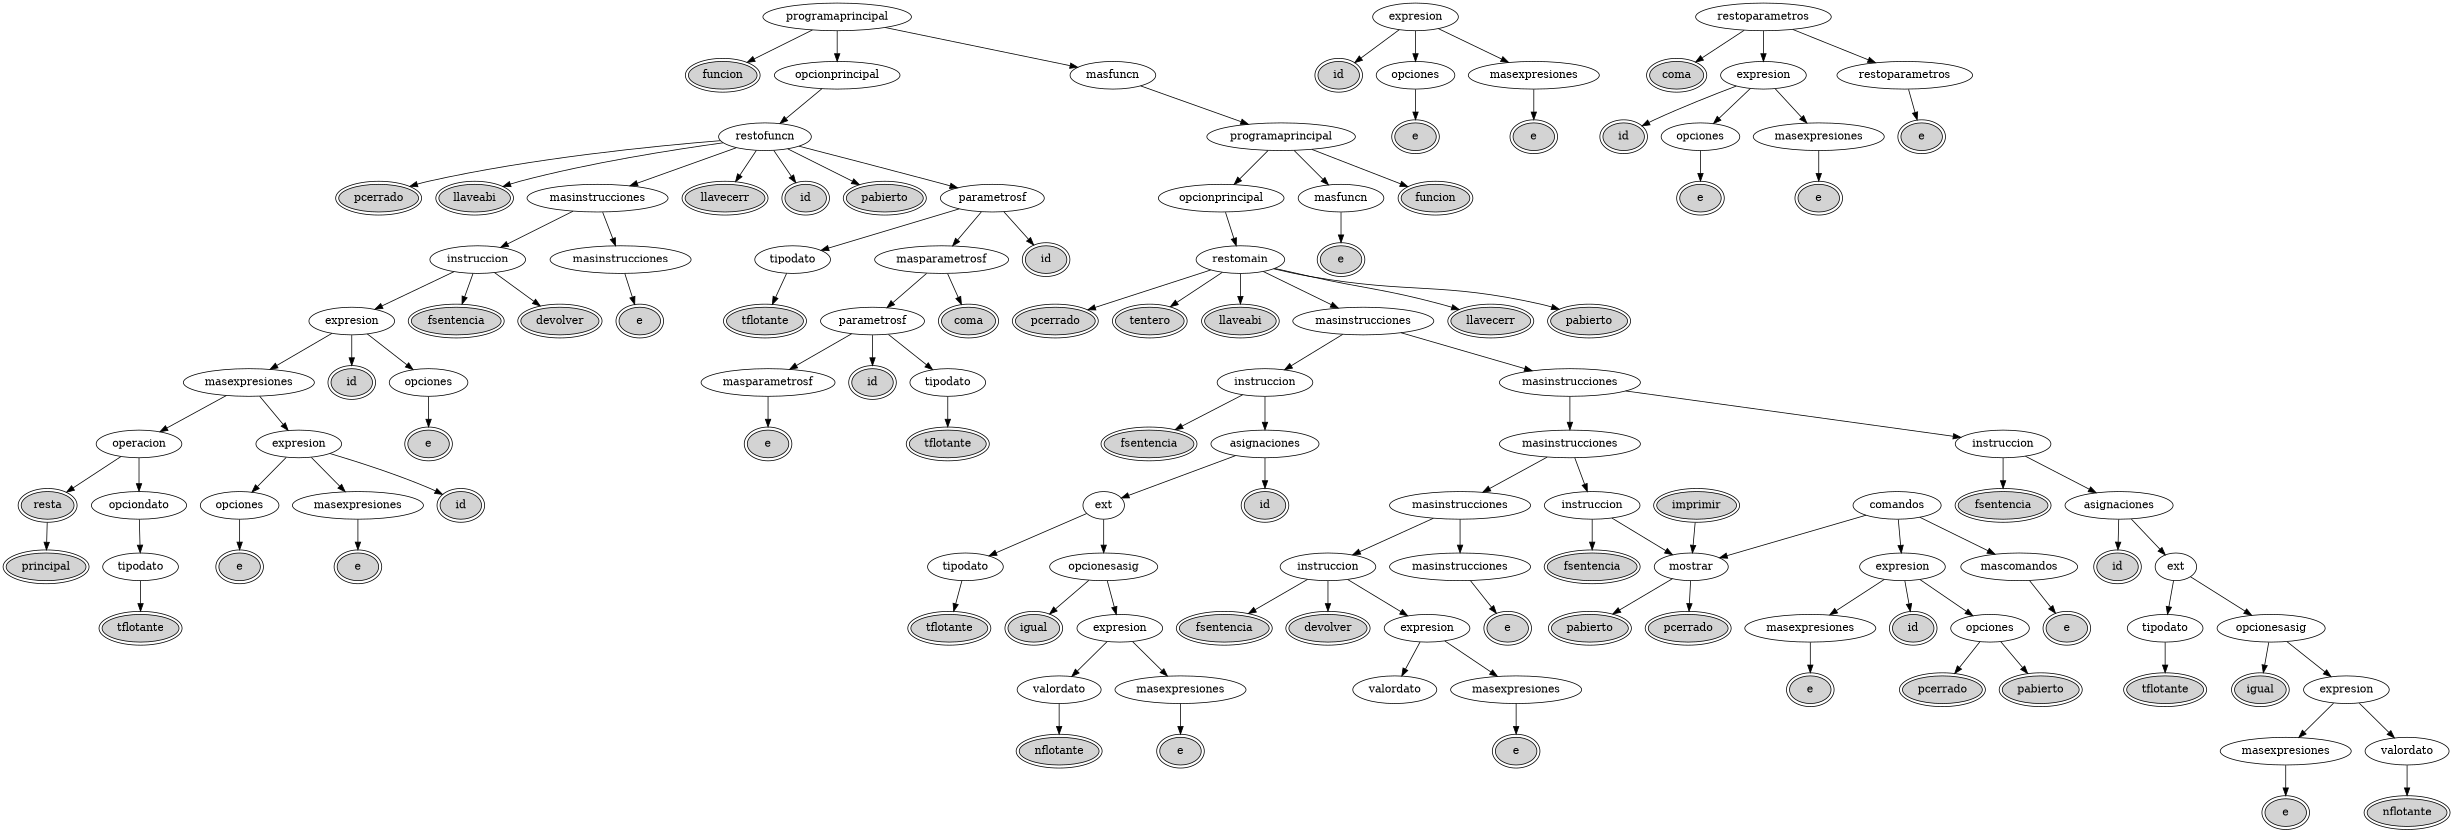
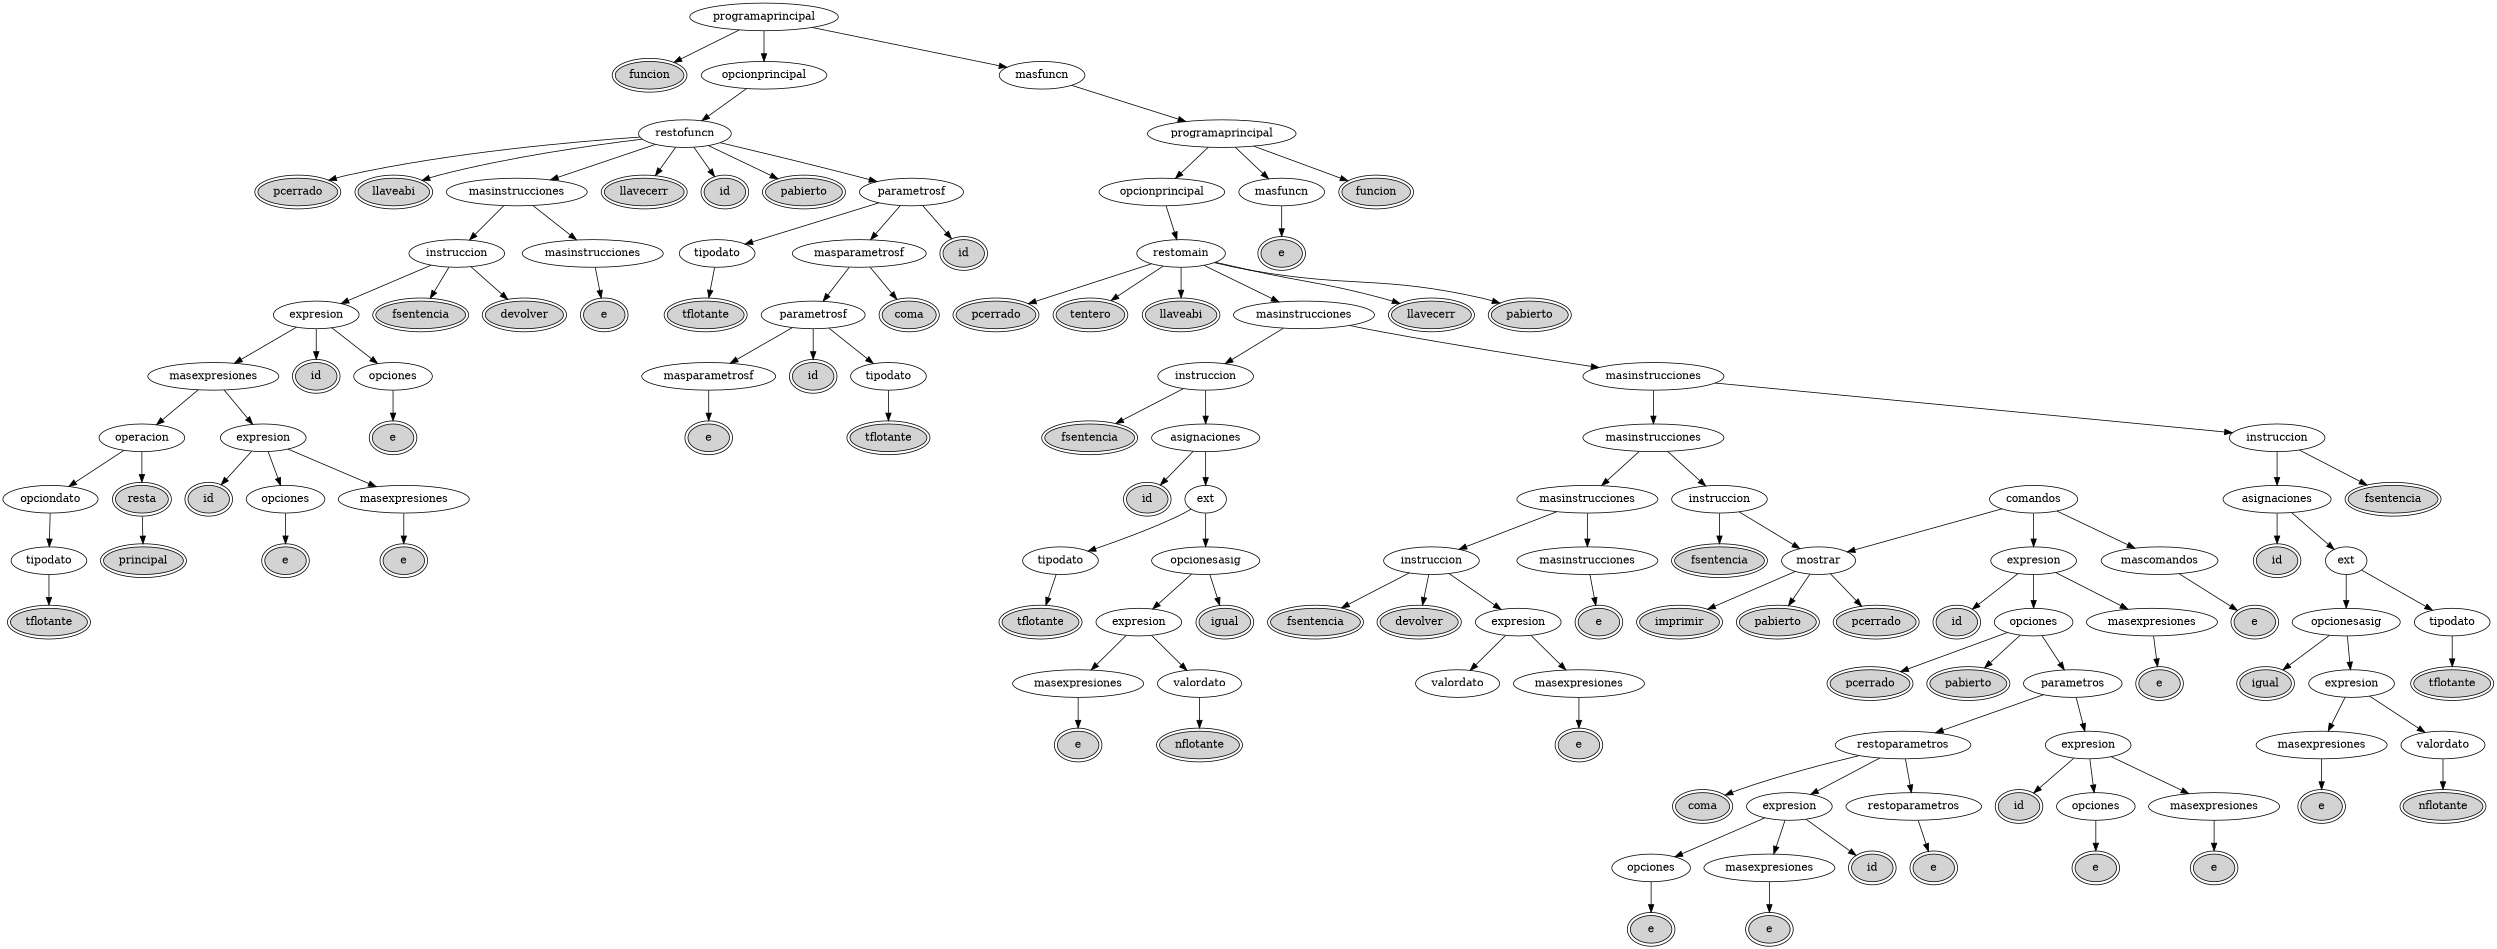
  digraph {
    node [fillcolor=white style=filled]
    n1 [label=programaprincipal]
    n2 [fillcolor=lightgrey label=funcion peripheries=2]
    n3 [label=opcionprincipal]
    n4 [label=masfuncn]
    n5 [label=restofuncn]
    n6 [label=programaprincipal]
    n7 [fillcolor=lightgrey label=id peripheries=2]
    n8 [fillcolor=lightgrey label=pabierto peripheries=2]
    n9 [label=parametrosf]
    n10 [fillcolor=lightgrey label=pcerrado peripheries=2]
    n11 [fillcolor=lightgrey label=llaveabi peripheries=2]
    n12 [label=masinstrucciones]
    n13 [fillcolor=lightgrey label=llavecerr peripheries=2]
    n14 [fillcolor=lightgrey label=id peripheries=2]
    n15 [label=tipodato]
    n16 [label=masparametrosf]
    n17 [label=opciondato]
    n18 [label=tipodato]
    n19 [label=instruccion]
    n20 [label=masinstrucciones]
    n21 [fillcolor=lightgrey label=tflotante peripheries=2]
    n22 [fillcolor=lightgrey label=coma peripheries=2]
    n23 [label=parametrosf]
    n24 [fillcolor=lightgrey label=id peripheries=2]
    n25 [label=tipodato]
    n26 [label=masparametrosf]
    n27 [fillcolor=lightgrey label=tflotante peripheries=2]
    n28 [fillcolor=lightgrey label=e peripheries=2]
    n29 [fillcolor=lightgrey label=tflotante peripheries=2]
    n30 [fillcolor=lightgrey label=devolver peripheries=2]
    n31 [label=expresion]
    n32 [fillcolor=lightgrey label=fsentencia peripheries=2]
    n33 [fillcolor=lightgrey label=e peripheries=2]
    n34 [fillcolor=lightgrey label=id peripheries=2]
    n35 [label=opciones]
    n36 [label=masexpresiones]
    n37 [fillcolor=lightgrey label=e peripheries=2]
    n38 [label=operacion]
    n39 [label=expresion]
    n40 [fillcolor=lightgrey label=resta peripheries=2]
    n41 [fillcolor=lightgrey label=id peripheries=2]
    n42 [label=opciones]
    n43 [label=masexpresiones]
    n44 [fillcolor=lightgrey label=principal peripheries=2]
    n45 [fillcolor=lightgrey label=e peripheries=2]
    n46 [fillcolor=lightgrey label=e peripheries=2]
    n47 [fillcolor=lightgrey label=funcion peripheries=2]
    n48 [label=opcionprincipal]
    n49 [label=masfuncn]
    n50 [label=restomain]
    n51 [fillcolor=lightgrey label=e peripheries=2]
    n52 [fillcolor=lightgrey label=pabierto peripheries=2]
    n53 [fillcolor=lightgrey label=pcerrado peripheries=2]
    n54 [fillcolor=lightgrey label=tentero peripheries=2]
    n55 [fillcolor=lightgrey label=llaveabi peripheries=2]
    n56 [label=masinstrucciones]
    n57 [fillcolor=lightgrey label=llavecerr peripheries=2]
    n58 [label=instruccion]
    n59 [label=masinstrucciones]
    n60 [label=asignaciones]
    n61 [fillcolor=lightgrey label=fsentencia peripheries=2]
    n62 [label=instruccion]
    n63 [label=masinstrucciones]
    n64 [fillcolor=lightgrey label=id peripheries=2]
    n65 [label=ext]
    n66 [label=tipodato]
    n67 [label=opcionesasig]
    n68 [fillcolor=lightgrey label=tflotante peripheries=2]
    n69 [fillcolor=lightgrey label=igual peripheries=2]
    n70 [label=expresion]
    n71 [label=valordato]
    n72 [label=masexpresiones]
    n73 [fillcolor=lightgrey label=nflotante peripheries=2]
    n74 [fillcolor=lightgrey label=e peripheries=2]
    n75 [label=asignaciones]
    n76 [fillcolor=lightgrey label=fsentencia peripheries=2]
    n77 [label=instruccion]
    n78 [label=masinstrucciones]
    n79 [fillcolor=lightgrey label=id peripheries=2]
    n80 [label=ext]
    n81 [label=tipodato]
    n82 [label=opcionesasig]
    n83 [fillcolor=lightgrey label=tflotante peripheries=2]
    n84 [fillcolor=lightgrey label=igual peripheries=2]
    n85 [label=expresion]
    n86 [label=valordato]
    n87 [label=masexpresiones]
    n88 [fillcolor=lightgrey label=nflotante peripheries=2]
    n89 [fillcolor=lightgrey label=e peripheries=2]
    n90 [label=mostrar]
    n91 [fillcolor=lightgrey label=fsentencia peripheries=2]
    n92 [label=instruccion]
    n93 [label=masinstrucciones]
    n94 [fillcolor=lightgrey label=imprimir peripheries=2]
    n95 [fillcolor=lightgrey label=pabierto peripheries=2]
    n96 [fillcolor=lightgrey label=pcerrado peripheries=2]
    n97 [label=comandos]
    n98 [label=expresion]
    n99 [label=mascomandos]
    n100 [fillcolor=lightgrey label=id peripheries=2]
    n101 [label=opciones]
    n102 [label=masexpresiones]
    n103 [fillcolor=lightgrey label=e peripheries=2]
    n104 [fillcolor=lightgrey label=pabierto peripheries=2]
+   n105 [label=parametros]
    n106 [fillcolor=lightgrey label=pcerrado peripheries=2]
    n107 [fillcolor=lightgrey label=e peripheries=2]
    n108 [label=expresion]
    n109 [label=restoparametros]
    n110 [fillcolor=lightgrey label=id peripheries=2]
    n111 [label=opciones]
    n112 [label=masexpresiones]
    n113 [fillcolor=lightgrey label=coma peripheries=2]
    n114 [label=expresion]
    n115 [label=restoparametros]
    n116 [fillcolor=lightgrey label=e peripheries=2]
    n117 [fillcolor=lightgrey label=e peripheries=2]
    n118 [fillcolor=lightgrey label=id peripheries=2]
    n119 [label=opciones]
    n120 [label=masexpresiones]
    n121 [fillcolor=lightgrey label=e peripheries=2]
    n122 [fillcolor=lightgrey label=e peripheries=2]
    n123 [fillcolor=lightgrey label=e peripheries=2]
    n124 [fillcolor=lightgrey label=devolver peripheries=2]
    n125 [label=expresion]
    n126 [fillcolor=lightgrey label=fsentencia peripheries=2]
    n127 [fillcolor=lightgrey label=e peripheries=2]
    n128 [label=valordato]
    n129 [label=masexpresiones]
    n130 [fillcolor=lightgrey label=e peripheries=2]
    n1 -> n2
    n1 -> n3
    n1 -> n4
    n3 -> n5
    n4 -> n6
    n5 -> n7
    n5 -> n8
    n5 -> n9
    n5 -> n10
    n5 -> n11
    n5 -> n12
    n5 -> n13
    n6 -> n47
    n6 -> n48
    n6 -> n49
    n9 -> n14
    n9 -> n15
    n9 -> n16
    n12 -> n19
    n12 -> n20
    n15 -> n21
    n16 -> n22
    n16 -> n23
    n17 -> n18
    n18 -> n29
    n19 -> n30
    n19 -> n31
    n19 -> n32
    n20 -> n33
    n23 -> n24
    n23 -> n25
    n23 -> n26
    n25 -> n27
    n26 -> n28
    n31 -> n34
    n31 -> n35
    n31 -> n36
    n35 -> n37
    n36 -> n38
    n36 -> n39
    n38 -> n17
    n38 -> n40
    n39 -> n41
    n39 -> n42
    n39 -> n43
    n40 -> n44
    n42 -> n45
    n43 -> n46
    n48 -> n50
    n49 -> n51
    n50 -> n52
    n50 -> n53
    n50 -> n54
    n50 -> n55
    n50 -> n56
    n50 -> n57
    n56 -> n58
    n56 -> n59
    n58 -> n60
    n58 -> n61
    n59 -> n62
    n59 -> n63
    n60 -> n64
    n60 -> n65
    n62 -> n75
    n62 -> n76
    n63 -> n77
    n63 -> n78
    n65 -> n66
    n65 -> n67
    n66 -> n68
    n67 -> n69
    n67 -> n70
    n70 -> n71
    n70 -> n72
    n71 -> n73
    n72 -> n74
    n75 -> n79
    n75 -> n80
    n77 -> n90
    n77 -> n91
    n78 -> n92
    n78 -> n93
    n80 -> n81
    n80 -> n82
    n81 -> n83
    n82 -> n84
    n82 -> n85
    n85 -> n86
    n85 -> n87
    n86 -> n88
    n87 -> n89
-   n94 -> n90
+   n90 -> n94
    n90 -> n95
    n90 -> n96
    n92 -> n124
    n92 -> n125
    n92 -> n126
    n93 -> n127
    n97 -> n90
    n97 -> n98
    n97 -> n99
    n98 -> n100
    n98 -> n101
    n98 -> n102
    n99 -> n103
    n101 -> n104
+   n101 -> n105
    n101 -> n106
    n102 -> n107
+   n105 -> n108
+   n105 -> n109
    n108 -> n110
    n108 -> n111
    n108 -> n112
    n109 -> n113
    n109 -> n114
    n109 -> n115
    n111 -> n116
    n112 -> n117
    n114 -> n118
    n114 -> n119
    n114 -> n120
    n115 -> n121
    n119 -> n122
    n120 -> n123
    n125 -> n128
    n125 -> n129
    n129 -> n130
  }
